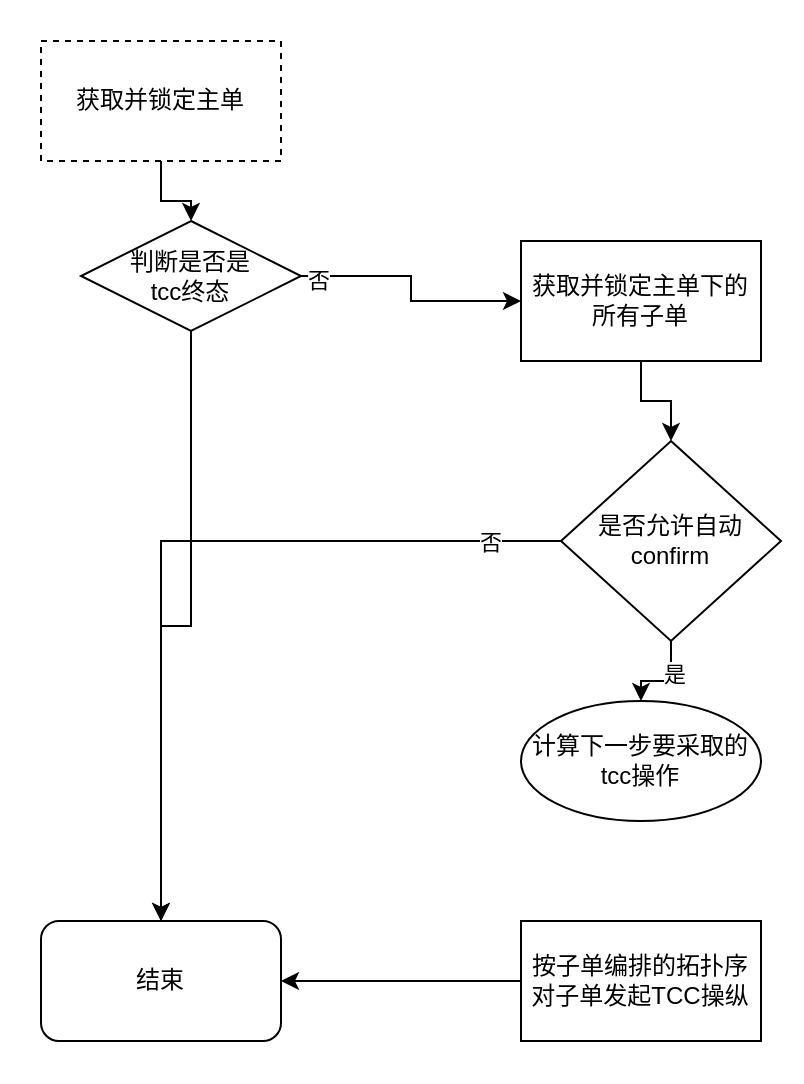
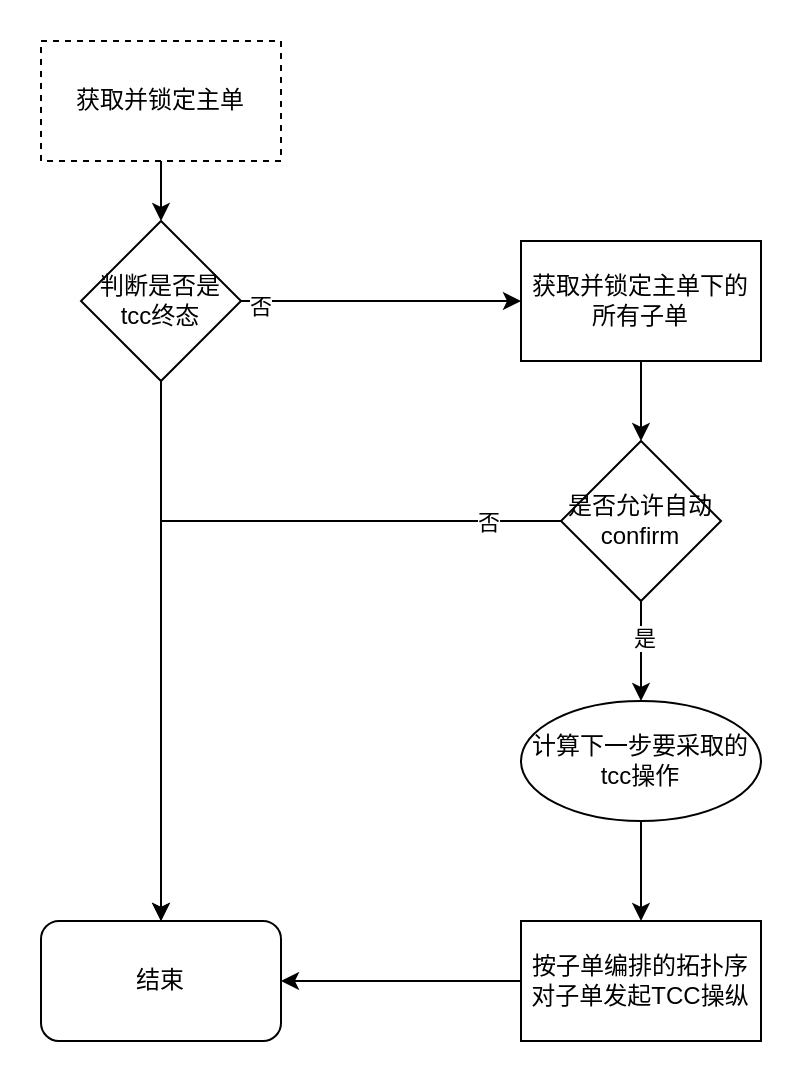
  <mxCell id="0" />
  <mxCell id="1" parent="0" />
  <mxCell id="2" value="结束" style="rounded=1;whiteSpace=wrap;html=1;" parent="1" vertex="1"><mxGeometry x="20" y="460" width="120" height="60" as="geometry" /></mxCell>
  <mxCell id="3" style="edgeStyle=orthogonalEdgeStyle;rounded=0;orthogonalLoop=1;jettySize=auto;html=1;entryX=0;entryY=0.5;entryDx=0;entryDy=0;" parent="1" source="11" target="13" edge="1"><mxGeometry relative="1" as="geometry" /></mxCell>
  <mxCell id="4" value="否" style="edgeLabel;html=1;align=center;verticalAlign=middle;resizable=0;points=[];" parent="3" vertex="1" connectable="0"><mxGeometry x="-0.871" y="-1" relative="1" as="geometry"><mxPoint y="1" as="offset" /></mxGeometry></mxCell>
  <mxCell id="5" style="edgeStyle=orthogonalEdgeStyle;rounded=0;orthogonalLoop=1;jettySize=auto;html=1;entryX=1;entryY=0.5;entryDx=0;entryDy=0;" parent="1" source="6" target="2" edge="1"><mxGeometry relative="1" as="geometry" /></mxCell>
  <mxCell id="6" value="按子单编排的拓扑序对子单发起TCC操纵" style="rounded=0;whiteSpace=wrap;html=1;" parent="1" vertex="1"><mxGeometry x="260" y="460" width="120" height="60" as="geometry" /></mxCell>
+ <mxCell id="7" style="edgeStyle=orthogonalEdgeStyle;rounded=0;orthogonalLoop=1;jettySize=auto;html=1;entryX=0.5;entryY=0;entryDx=0;entryDy=0;" parent="1" source="14" target="6" edge="1"><mxGeometry relative="1" as="geometry" /></mxCell>
  <mxCell id="8" value="获取并锁定主单" style="rounded=0;whiteSpace=wrap;html=1;dashed=1;" parent="1" vertex="1"><mxGeometry x="20" y="20" width="120" height="60" as="geometry" /></mxCell>
  <mxCell id="9" style="edgeStyle=orthogonalEdgeStyle;rounded=0;orthogonalLoop=1;jettySize=auto;html=1;entryX=0.5;entryY=0;entryDx=0;entryDy=0;" parent="1" source="8" target="11" edge="1"><mxGeometry relative="1" as="geometry" /></mxCell>
  <mxCell id="10" style="edgeStyle=orthogonalEdgeStyle;rounded=0;orthogonalLoop=1;jettySize=auto;html=1;entryX=0.5;entryY=0;entryDx=0;entryDy=0;" parent="1" source="11" target="2" edge="1"><mxGeometry relative="1" as="geometry" /></mxCell>
- <mxCell id="11" value="判断是否是&lt;br&gt;tcc终态" style="rhombus;whiteSpace=wrap;html=1;" parent="1" vertex="1"><mxGeometry x="40" y="110" width="110" height="55" as="geometry" /></mxCell>
+ <mxCell id="11" value="判断是否是&lt;br&gt;tcc终态" style="rhombus;whiteSpace=wrap;html=1;" parent="1" vertex="1"><mxGeometry x="40" y="110" width="80" height="80" as="geometry" /></mxCell>
  <mxCell id="12" style="edgeStyle=orthogonalEdgeStyle;rounded=0;orthogonalLoop=1;jettySize=auto;html=1;entryX=0.5;entryY=0;entryDx=0;entryDy=0;" edge="1" parent="1" source="13" target="19"><mxGeometry relative="1" as="geometry" /></mxCell>
  <mxCell id="13" value="获取并锁定主单下的所有子单" style="rounded=0;whiteSpace=wrap;html=1;" parent="1" vertex="1"><mxGeometry x="260" y="120" width="120" height="60" as="geometry" /></mxCell>
  <mxCell id="14" value="计算下一步要采取的tcc操作" style="ellipse;whiteSpace=wrap;html=1;" parent="1" vertex="1"><mxGeometry x="260" y="350" width="120" height="60" as="geometry" /></mxCell>
  <mxCell id="15" style="edgeStyle=orthogonalEdgeStyle;rounded=0;orthogonalLoop=1;jettySize=auto;html=1;entryX=0.5;entryY=0;entryDx=0;entryDy=0;" edge="1" parent="1" source="19" target="14"><mxGeometry relative="1" as="geometry" /></mxCell>
  <mxCell id="16" value="是" style="edgeLabel;html=1;align=center;verticalAlign=middle;resizable=0;points=[];" vertex="1" connectable="0" parent="15"><mxGeometry x="-0.3" y="1" relative="1" as="geometry"><mxPoint as="offset" /></mxGeometry></mxCell>
  <mxCell id="17" style="edgeStyle=orthogonalEdgeStyle;rounded=0;orthogonalLoop=1;jettySize=auto;html=1;entryX=0.5;entryY=0;entryDx=0;entryDy=0;" edge="1" parent="1" source="19" target="2"><mxGeometry relative="1" as="geometry" /></mxCell>
  <mxCell id="18" value="否" style="edgeLabel;html=1;align=center;verticalAlign=middle;resizable=0;points=[];" vertex="1" connectable="0" parent="17"><mxGeometry x="-0.815" relative="1" as="geometry"><mxPoint as="offset" /></mxGeometry></mxCell>
- <mxCell id="19" value="是否允许自动confirm" style="rhombus;whiteSpace=wrap;html=1;" vertex="1" parent="1"><mxGeometry x="280" y="220" width="110" height="100" as="geometry" /></mxCell>
+ <mxCell id="19" value="是否允许自动confirm" style="rhombus;whiteSpace=wrap;html=1;" vertex="1" parent="1"><mxGeometry x="280" y="220" width="80" height="80" as="geometry" /></mxCell>
